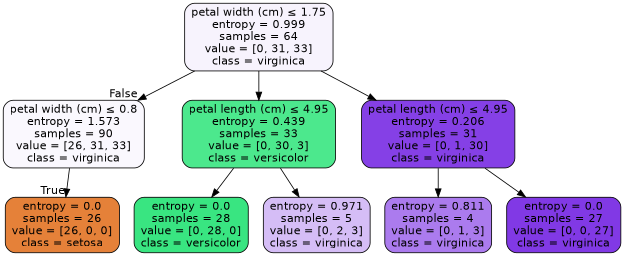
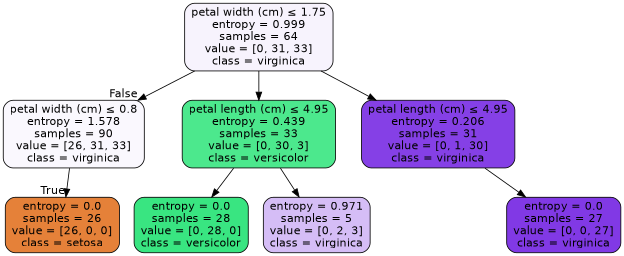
  digraph {
    node [color=black fontname=helvetica shape=box style="filled, rounded"]
    edge [fontname=helvetica]
-   n1 [fillcolor="#8139e509" label=<petal width (cm) &le; 0.8<br/>entropy = 1.573<br/>samples = 90<br/>value = [26, 31, 33]<br/>class = virginica>]
+   n1 [fillcolor="#8139e509" label=<petal width (cm) &le; 0.8<br/>entropy = 1.578<br/>samples = 90<br/>value = [26, 31, 33]<br/>class = virginica>]
    n2 [fillcolor="#e58139ff" label=<entropy = 0.0<br/>samples = 26<br/>value = [26, 0, 0]<br/>class = setosa>]
    n3 [fillcolor="#8139e50f" label=<petal width (cm) &le; 1.75<br/>entropy = 0.999<br/>samples = 64<br/>value = [0, 31, 33]<br/>class = virginica>]
    n4 [fillcolor="#39e581e6" label=<petal length (cm) &le; 4.95<br/>entropy = 0.439<br/>samples = 33<br/>value = [0, 30, 3]<br/>class = versicolor>]
    n5 [fillcolor="#8139e5f6" label=<petal length (cm) &le; 4.95<br/>entropy = 0.206<br/>samples = 31<br/>value = [0, 1, 30]<br/>class = virginica>]
    n6 [fillcolor="#39e581ff" label=<entropy = 0.0<br/>samples = 28<br/>value = [0, 28, 0]<br/>class = versicolor>]
    n7 [fillcolor="#8139e555" label=<entropy = 0.971<br/>samples = 5<br/>value = [0, 2, 3]<br/>class = virginica>]
-   n8 [fillcolor="#8139e5aa" label=<entropy = 0.811<br/>samples = 4<br/>value = [0, 1, 3]<br/>class = virginica>]
    n9 [fillcolor="#8139e5ff" label=<entropy = 0.0<br/>samples = 27<br/>value = [0, 0, 27]<br/>class = virginica>]
    n1 -> n2 [headlabel=True labelangle=45 labeldistance=2.5]
    n3 -> n1 [headlabel=False labelangle=-45 labeldistance=2.5]
    n3 -> n4
    n3 -> n5
    n4 -> n6
    n4 -> n7
-   n5 -> n8
    n5 -> n9
  }
